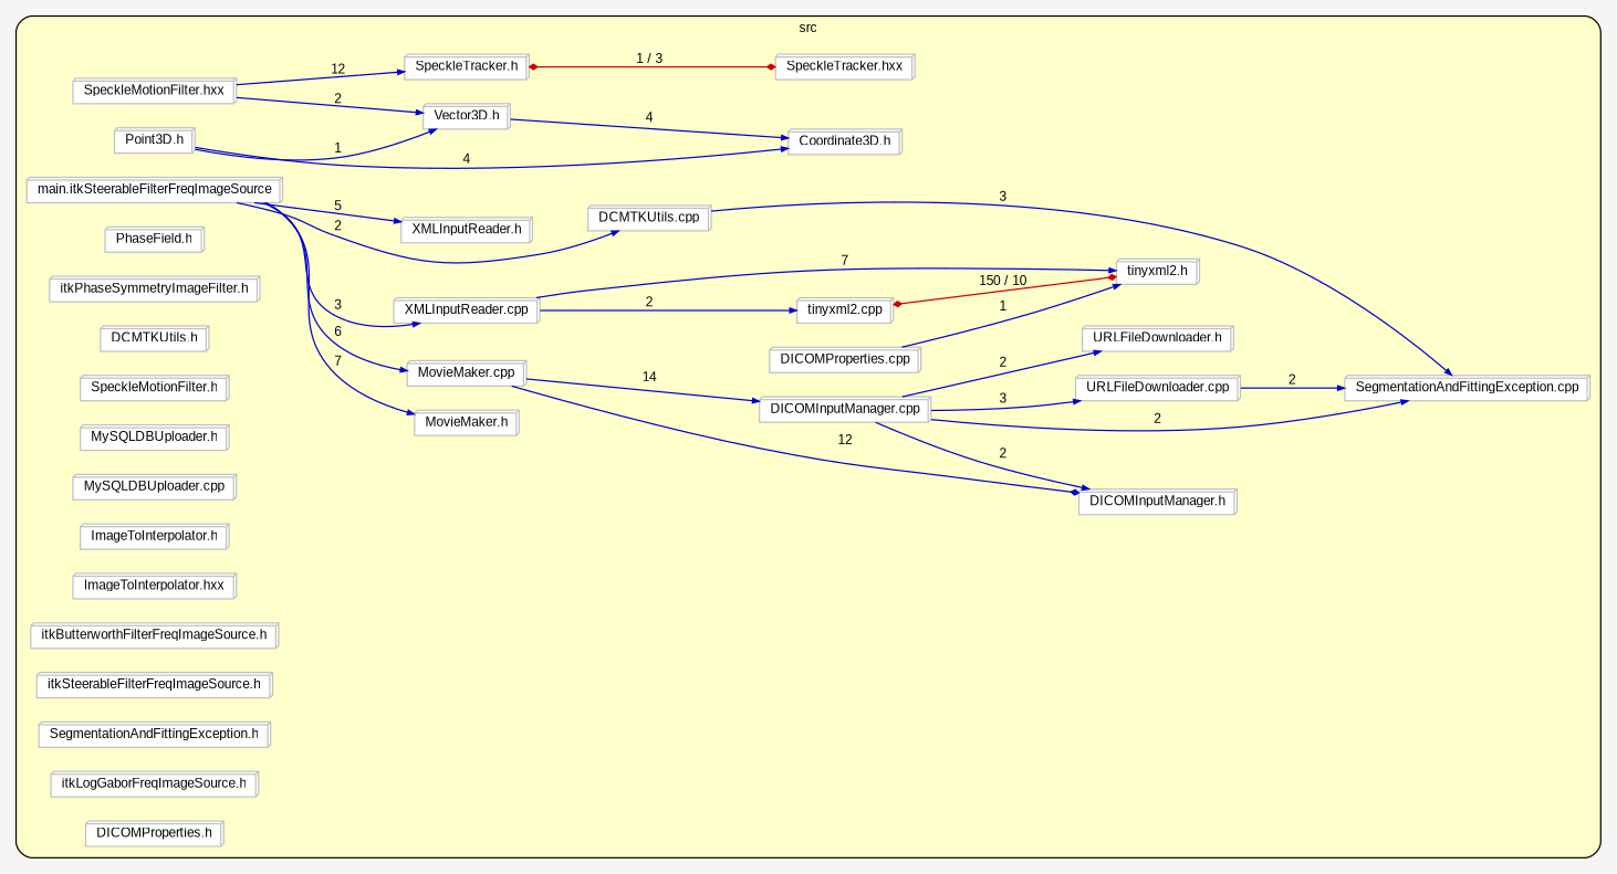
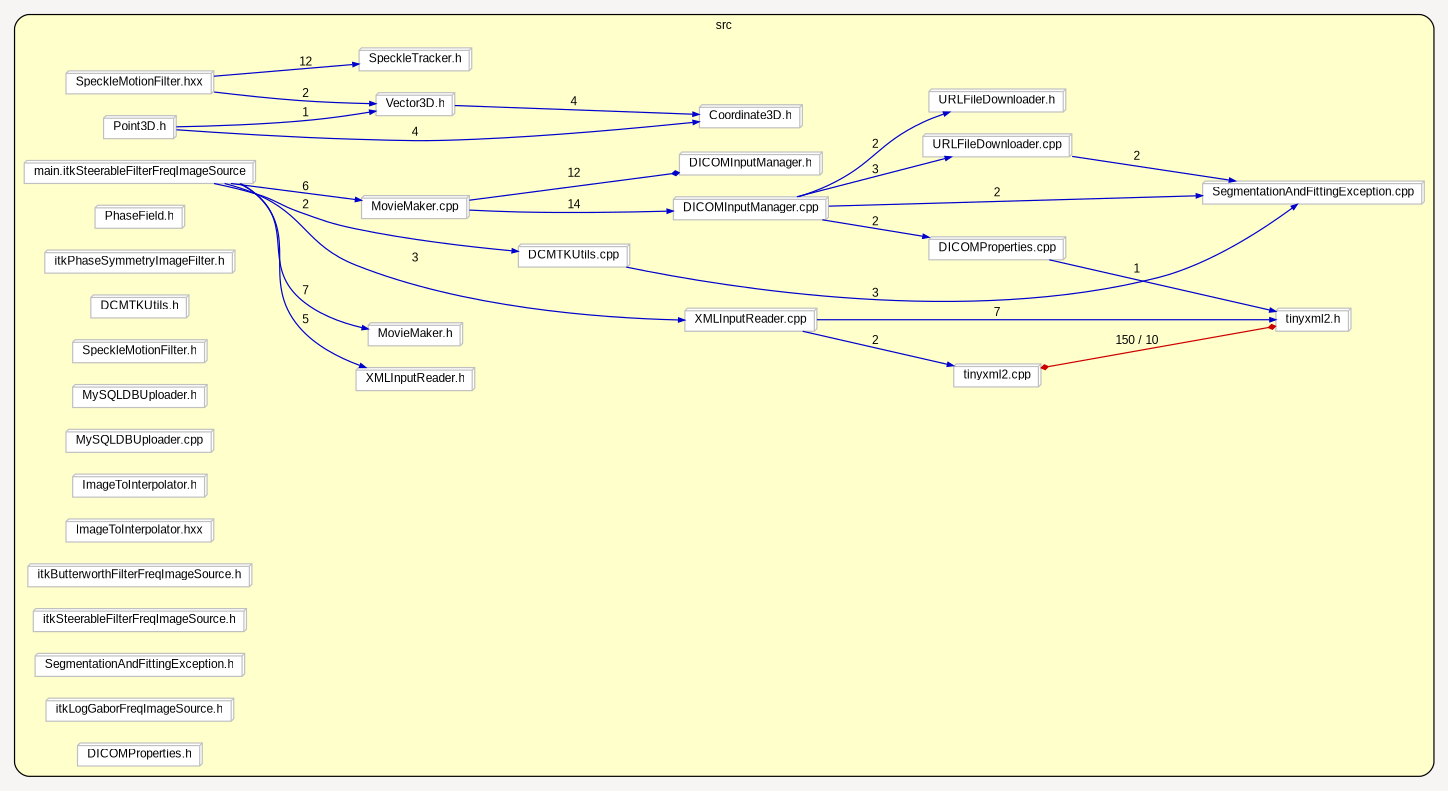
  digraph {
    bgcolor="#F7F5F3"
    compound=true
    fillcolor="#FFFFCC"
    fontname=Arial
    fontsize=10
    pack=true
    packmode=clust
    rankdir=LR
    ranksep=1.0
    style="rounded,filled"
    node [color=grey compound=true fillcolor=white fixedsize=false fontname=Arial fontsize=10 node_initialized=no shape=box3d style=filled]
    edge [arrowhead=normal arrowsize=0.5 arrowtail=none color=blue3 compound=true dir=forward fontcolor=black fontname=Arial fontsize=10]
    __N2 [fixedsize=true height=0.01 shape=none style="invis,none" width=0.347222]
    n2 [height=0.0 label="DCMTKUtils.cpp" width=0.0]
    n3 [height=0.0 label="SegmentationAndFittingException.cpp" width=0.0]
    n4 [height=0.0 label="URLFileDownloader.cpp" width=0.0]
    n5 [height=0.0 label="DICOMProperties.cpp" width=0.0]
    n6 [height=0.0 label="tinyxml2.h" width=0.0]
    n7 [height=0.0 label="Vector3D.h" width=0.0]
    n8 [height=0.0 label="Coordinate3D.h" width=0.0]
    n9 [height=0.0 label="SpeckleMotionFilter.hxx" width=0.0]
-   n10 [height=0.0 label="SpeckleTracker.hxx" width=0.0]
    n11 [height=0.0 label="SpeckleTracker.h" width=0.0]
    n12 [height=0.0 label="Point3D.h" width=0.0]
    n13 [height=0.0 label="DICOMInputManager.cpp" width=0.0]
    n14 [height=0.0 label="DICOMInputManager.h" width=0.0]
    n15 [height=0.0 label="URLFileDownloader.h" width=0.0]
    n16 [height=0.0 label="tinyxml2.cpp" width=0.0]
    n17 [height=0.0 label="MovieMaker.cpp" width=0.0]
    n18 [height=0.0 label="main.itkSteerableFilterFreqImageSource" width=0.0]
    n19 [height=0.0 label="XMLInputReader.h" width=0.0]
    n20 [height=0.0 label="MovieMaker.h" width=0.0]
    n21 [height=0.0 label="XMLInputReader.cpp" width=0.0]
    n22 [height=0.0 label="PhaseField.h" width=0.0]
    n23 [height=0.0 label="itkPhaseSymmetryImageFilter.h" width=0.0]
    n24 [height=0.0 label="DCMTKUtils.h" width=0.0]
    n25 [height=0.0 label="SpeckleMotionFilter.h" width=0.0]
    n26 [height=0.0 label="MySQLDBUploader.h" width=0.0]
    n27 [height=0.0 label="MySQLDBUploader.cpp" width=0.0]
    n28 [height=0.0 label="ImageToInterpolator.h" width=0.0]
    n29 [height=0.0 label="ImageToInterpolator.hxx" width=0.0]
    n30 [height=0.0 label="itkButterworthFilterFreqImageSource.h" width=0.0]
    n31 [height=0.0 label="itkSteerableFilterFreqImageSource.h" width=0.0]
    n32 [height=0.0 label="SegmentationAndFittingException.h" width=0.0]
    n33 [height=0.0 label="itkLogGaborFreqImageSource.h" width=0.0]
    n34 [height=0.0 label="DICOMProperties.h" width=0.0]
    subgraph cluster_1 {
      label=src
      __N2
      n2
      n3
      n4
      n5
      n6
      n7
      n8
      n9
-     n10
      n11
      n12
      n13
      n14
      n15
      n16
      n17
      n18
      n19
      n20
      n21
      n22
      n23
      n24
      n25
      n26
      n27
      n28
      n29
      n30
      n31
      n32
      n33
      n34
    }
    n2 -> n3 [label=3]
    n4 -> n3 [label=2]
    n5 -> n6 [label=1]
    n7 -> n8 [label=4]
    n9 -> n7 [label=2]
    n9 -> n11 [label=12]
-   n11 -> n10 [arrowhead=diamond arrowtail=diamond color=red3 dir=both label="1 / 3"]
    n12 -> n7 [label=1]
    n12 -> n8 [label=4]
    n13 -> n3 [label=2]
    n13 -> n4 [label=3]
-   n13 -> n14 [label=2]
+   n13 -> n5 [label=2]
    n13 -> n15 [label=2]
    n16 -> n6 [arrowhead=diamond arrowtail=diamond color=red3 dir=both label="150 / 10"]
    n17 -> n13 [label=14]
    n17 -> n14 [arrowhead=diamond label=12]
    n18 -> n2 [label=2]
    n18 -> n17 [label=6]
    n18 -> n19 [label=5]
    n18 -> n20 [label=7]
    n18 -> n21 [label=3]
    n21 -> n6 [label=7]
    n21 -> n16 [label=2]
  }
